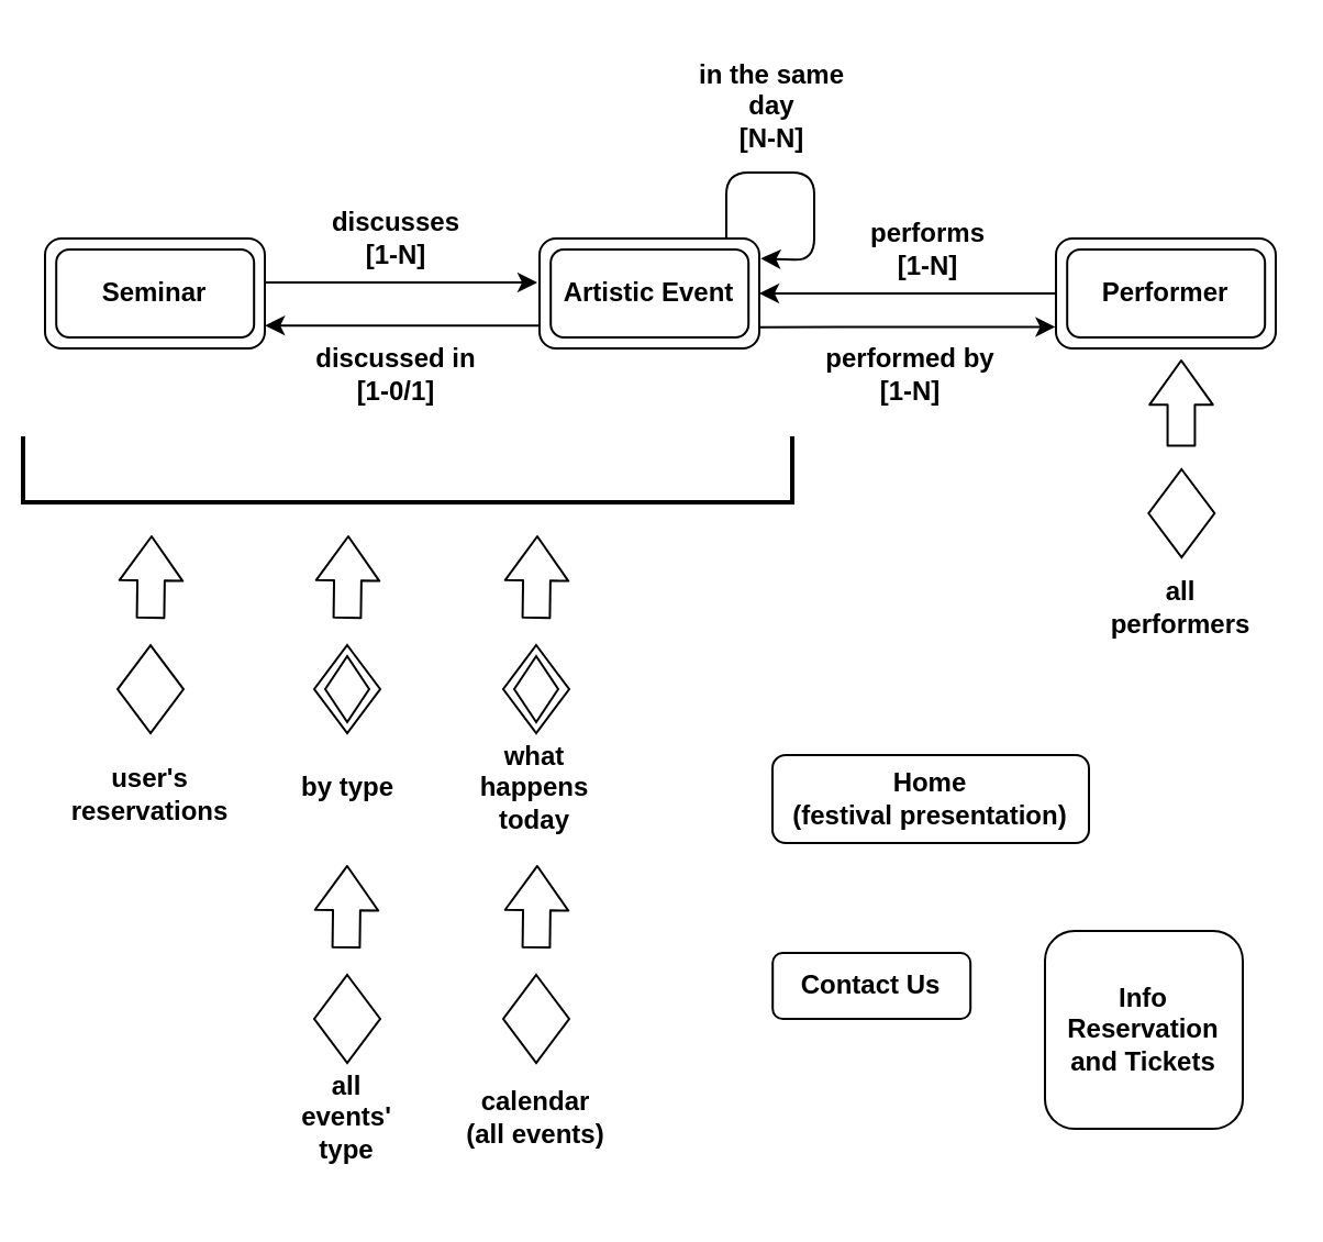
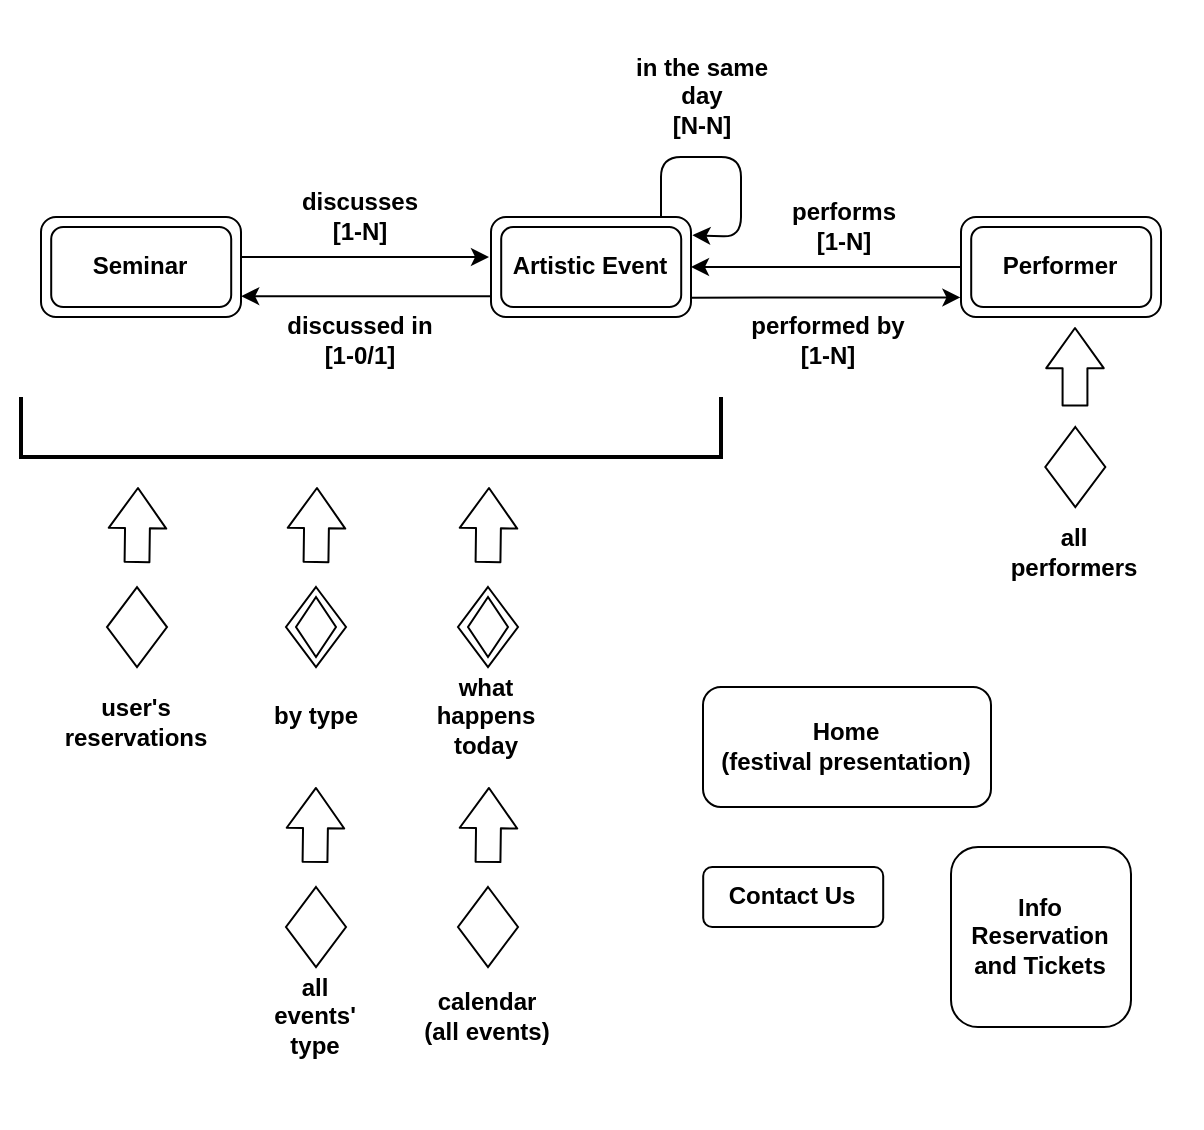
  <mxCell id="0" />
  <mxCell id="1" parent="0" />
  <mxCell id="2" value="" style="rounded=1;whiteSpace=wrap;html=1;comic=0;" parent="1" vertex="1"><mxGeometry x="480" y="108" width="100" height="50" as="geometry" /></mxCell>
  <mxCell id="3" value="&lt;b&gt;&lt;font style=&quot;font-size: 12px&quot;&gt;Contact Us&lt;/font&gt;&lt;/b&gt;" style="rounded=1;whiteSpace=wrap;html=1;comic=0;" parent="1" vertex="1"><mxGeometry x="351.103" y="433" width="90" height="30" as="geometry" /></mxCell>
  <mxCell id="4" value="&lt;b&gt;&lt;font style=&quot;font-size: 12px&quot;&gt;Info Reservation and Tickets&lt;br&gt;&lt;/font&gt;&lt;/b&gt;" style="rounded=1;whiteSpace=wrap;html=1;comic=0;" parent="1" vertex="1"><mxGeometry x="475" y="423" width="90" height="90" as="geometry" /></mxCell>
  <mxCell id="5" value="&lt;b&gt;&lt;font style=&quot;font-size: 12px&quot;&gt;Performer&lt;/font&gt;&lt;/b&gt;" style="rounded=1;whiteSpace=wrap;html=1;comic=0;" parent="1" vertex="1"><mxGeometry x="485.103" y="113" width="90" height="40" as="geometry" /></mxCell>
  <mxCell id="6" value="" style="rounded=1;whiteSpace=wrap;html=1;comic=0;" parent="1" vertex="1"><mxGeometry x="245" y="108" width="100" height="50" as="geometry" /></mxCell>
  <mxCell id="7" value="&lt;b&gt;&lt;font style=&quot;font-size: 12px&quot;&gt;Artistic Event&lt;br&gt;&lt;/font&gt;&lt;/b&gt;" style="rounded=1;whiteSpace=wrap;html=1;comic=0;" parent="1" vertex="1"><mxGeometry x="250.103" y="113" width="90" height="40" as="geometry" /></mxCell>
  <mxCell id="8" value="" style="rounded=1;whiteSpace=wrap;html=1;comic=0;" parent="1" vertex="1"><mxGeometry x="20" y="108" width="100" height="50" as="geometry" /></mxCell>
  <mxCell id="9" value="&lt;b&gt;&lt;font style=&quot;font-size: 12px&quot;&gt;Seminar&lt;/font&gt;&lt;/b&gt;" style="rounded=1;whiteSpace=wrap;html=1;comic=0;" parent="1" vertex="1"><mxGeometry x="25.103" y="113" width="90" height="40" as="geometry" /></mxCell>
  <mxCell id="10" value="" style="endArrow=classic;html=1;exitX=0;exitY=0.5;exitDx=0;exitDy=0;entryX=1;entryY=0.5;entryDx=0;entryDy=0;" parent="1" source="2" target="6" edge="1"><mxGeometry width="50" height="50" relative="1" as="geometry"><mxPoint x="270" y="-12" as="sourcePoint" /><mxPoint x="340" y="118" as="targetPoint" /></mxGeometry></mxCell>
  <mxCell id="11" value="" style="endArrow=classic;html=1;entryX=-0.003;entryY=0.804;entryDx=0;entryDy=0;exitX=0.995;exitY=0.807;exitDx=0;exitDy=0;exitPerimeter=0;entryPerimeter=0;" parent="1" source="6" target="2" edge="1"><mxGeometry width="50" height="50" relative="1" as="geometry"><mxPoint x="350" y="141" as="sourcePoint" /><mxPoint x="280" y="-2" as="targetPoint" /></mxGeometry></mxCell>
  <mxCell id="12" value="&lt;b&gt;performed by&lt;br&gt;[1-N]&lt;br&gt;&lt;/b&gt;" style="text;html=1;strokeColor=none;fillColor=none;align=center;verticalAlign=middle;whiteSpace=wrap;rounded=0;" parent="1" vertex="1"><mxGeometry x="374" y="150.5" width="80" height="38" as="geometry" /></mxCell>
  <mxCell id="13" value="&lt;b&gt;performs&lt;br&gt;[1-N]&lt;br&gt;&lt;/b&gt;" style="text;html=1;strokeColor=none;fillColor=none;align=center;verticalAlign=middle;whiteSpace=wrap;rounded=0;" parent="1" vertex="1"><mxGeometry x="390" y="88" width="64" height="50" as="geometry" /></mxCell>
  <mxCell id="14" value="" style="endArrow=classic;html=1;entryX=1.007;entryY=0.182;entryDx=0;entryDy=0;entryPerimeter=0;" parent="1" target="6" edge="1"><mxGeometry width="50" height="50" relative="1" as="geometry"><mxPoint x="330" y="108" as="sourcePoint" /><mxPoint x="350" y="118" as="targetPoint" /><Array as="points"><mxPoint x="330" y="78" /><mxPoint x="370" y="78" /><mxPoint x="370" y="118" /></Array></mxGeometry></mxCell>
  <mxCell id="15" value="&lt;b&gt;in the same day&lt;br&gt;[N-N]&lt;br&gt;&lt;/b&gt;" style="text;html=1;strokeColor=none;fillColor=none;align=center;verticalAlign=middle;whiteSpace=wrap;rounded=0;" parent="1" vertex="1"><mxGeometry x="316" y="20.5" width="70" height="55" as="geometry" /></mxCell>
  <mxCell id="16" value="" style="endArrow=classic;html=1;" parent="1" edge="1"><mxGeometry width="50" height="50" relative="1" as="geometry"><mxPoint x="120" y="128" as="sourcePoint" /><mxPoint x="244" y="128" as="targetPoint" /></mxGeometry></mxCell>
  <mxCell id="17" value="" style="endArrow=classic;html=1;entryX=1.001;entryY=0.792;entryDx=0;entryDy=0;exitX=-0.005;exitY=0.792;exitDx=0;exitDy=0;entryPerimeter=0;exitPerimeter=0;" parent="1" source="6" target="8" edge="1"><mxGeometry width="50" height="50" relative="1" as="geometry"><mxPoint x="80" y="188" as="sourcePoint" /><mxPoint x="60" y="158" as="targetPoint" /></mxGeometry></mxCell>
  <mxCell id="18" value="&lt;b&gt;discusses&lt;br&gt;[1-N]&lt;br&gt;&lt;/b&gt;" style="text;html=1;strokeColor=none;fillColor=none;align=center;verticalAlign=middle;whiteSpace=wrap;rounded=0;" parent="1" vertex="1"><mxGeometry x="140" y="85.5" width="80" height="45" as="geometry" /></mxCell>
  <mxCell id="19" value="&lt;b&gt;discussed in&lt;br&gt;[1-0/1]&lt;br&gt;&lt;/b&gt;" style="text;html=1;strokeColor=none;fillColor=none;align=center;verticalAlign=middle;whiteSpace=wrap;rounded=0;" parent="1" vertex="1"><mxGeometry x="140" y="147" width="80" height="45" as="geometry" /></mxCell>
  <mxCell id="20" value="" style="strokeWidth=2;html=1;shape=mxgraph.flowchart.annotation_1;align=left;pointerEvents=1;rotation=-90;" parent="1" vertex="1"><mxGeometry x="170" y="38" width="30" height="350" as="geometry" /></mxCell>
  <mxCell id="21" value="" style="shape=flexArrow;endArrow=classic;html=1;width=12.414;endSize=6.366;endWidth=15.343;" parent="1" edge="1"><mxGeometry width="50" height="50" relative="1" as="geometry"><mxPoint x="537" y="202.781" as="sourcePoint" /><mxPoint x="537" y="163" as="targetPoint" /><Array as="points" /></mxGeometry></mxCell>
  <mxCell id="22" value="" style="rhombus;html=1;align=center;whiteSpace=wrap;comic=0;strokeWidth=1;fontFamily=Comic Sans MS;fontStyle=1;" parent="1" vertex="1"><mxGeometry x="522.164" y="213" width="30" height="40" as="geometry" /></mxCell>
  <mxCell id="23" value="&lt;b&gt;all performers&lt;br&gt;&lt;/b&gt;" style="text;html=1;strokeColor=none;fillColor=none;align=center;verticalAlign=middle;whiteSpace=wrap;rounded=0;" parent="1" vertex="1"><mxGeometry x="502" y="253" width="70" height="45" as="geometry" /></mxCell>
  <mxCell id="24" value="" style="rhombus;html=1;align=center;whiteSpace=wrap;comic=0;strokeWidth=1;fontFamily=Comic Sans MS;fontStyle=1;" parent="1" vertex="1"><mxGeometry x="142.5" y="292.985" width="30" height="40" as="geometry" /></mxCell>
  <mxCell id="25" value="" style="rhombus;html=1;align=center;whiteSpace=wrap;comic=0;strokeWidth=1;fontFamily=Comic Sans MS;fontStyle=1;" parent="1" vertex="1"><mxGeometry x="147.5" y="297.985" width="20" height="30" as="geometry" /></mxCell>
  <mxCell id="26" value="" style="shape=flexArrow;endArrow=classic;html=1;width=12.414;endSize=6.366;endWidth=15.343;" parent="1" edge="1"><mxGeometry width="50" height="50" relative="1" as="geometry"><mxPoint x="157.5" y="281" as="sourcePoint" /><mxPoint x="158" y="243" as="targetPoint" /><Array as="points" /></mxGeometry></mxCell>
  <mxCell id="27" value="&lt;b&gt;by type&lt;br&gt;&lt;/b&gt;" style="text;html=1;strokeColor=none;fillColor=none;align=center;verticalAlign=middle;whiteSpace=wrap;rounded=0;" parent="1" vertex="1"><mxGeometry x="122.5" y="348" width="70" height="20" as="geometry" /></mxCell>
  <mxCell id="28" value="" style="rhombus;html=1;align=center;whiteSpace=wrap;comic=0;strokeWidth=1;fontFamily=Comic Sans MS;fontStyle=1;" parent="1" vertex="1"><mxGeometry x="228.5" y="292.985" width="30" height="40" as="geometry" /></mxCell>
  <mxCell id="29" value="" style="rhombus;html=1;align=center;whiteSpace=wrap;comic=0;strokeWidth=1;fontFamily=Comic Sans MS;fontStyle=1;" parent="1" vertex="1"><mxGeometry x="233.5" y="297.985" width="20" height="30" as="geometry" /></mxCell>
  <mxCell id="30" value="" style="shape=flexArrow;endArrow=classic;html=1;width=12.414;endSize=6.366;endWidth=15.343;" parent="1" edge="1"><mxGeometry width="50" height="50" relative="1" as="geometry"><mxPoint x="243.5" y="281" as="sourcePoint" /><mxPoint x="244" y="243" as="targetPoint" /><Array as="points" /></mxGeometry></mxCell>
  <mxCell id="31" value="&lt;b&gt;what happens today&lt;br&gt;&lt;/b&gt;" style="text;html=1;strokeColor=none;fillColor=none;align=center;verticalAlign=middle;whiteSpace=wrap;rounded=0;" parent="1" vertex="1"><mxGeometry x="208" y="333" width="70" height="50" as="geometry" /></mxCell>
  <mxCell id="32" value="" style="rhombus;html=1;align=center;whiteSpace=wrap;comic=0;strokeWidth=1;fontFamily=Comic Sans MS;fontStyle=1;" parent="1" vertex="1"><mxGeometry x="142.5" y="443" width="30" height="40" as="geometry" /></mxCell>
  <mxCell id="33" value="" style="rhombus;html=1;align=center;whiteSpace=wrap;comic=0;strokeWidth=1;fontFamily=Comic Sans MS;fontStyle=1;" parent="1" vertex="1"><mxGeometry x="228.5" y="443" width="30" height="40" as="geometry" /></mxCell>
  <mxCell id="34" value="" style="shape=flexArrow;endArrow=classic;html=1;width=12.414;endSize=6.366;endWidth=15.343;" parent="1" edge="1"><mxGeometry width="50" height="50" relative="1" as="geometry"><mxPoint x="157" y="430.978" as="sourcePoint" /><mxPoint x="157.5" y="392.978" as="targetPoint" /><Array as="points" /></mxGeometry></mxCell>
  <mxCell id="35" value="" style="shape=flexArrow;endArrow=classic;html=1;width=12.414;endSize=6.366;endWidth=15.343;" parent="1" edge="1"><mxGeometry width="50" height="50" relative="1" as="geometry"><mxPoint x="243.5" y="430.978" as="sourcePoint" /><mxPoint x="244" y="392.978" as="targetPoint" /><Array as="points" /></mxGeometry></mxCell>
  <mxCell id="36" value="&lt;b&gt;all events'&lt;br&gt;type&lt;br&gt;&lt;/b&gt;" style="text;html=1;strokeColor=none;fillColor=none;align=center;verticalAlign=middle;whiteSpace=wrap;rounded=0;" parent="1" vertex="1"><mxGeometry x="130" y="473" width="55" height="70" as="geometry" /></mxCell>
  <mxCell id="37" value="&lt;b&gt;calendar&lt;br&gt;(all events)&lt;br&gt;&lt;/b&gt;" style="text;html=1;strokeColor=none;fillColor=none;align=center;verticalAlign=middle;whiteSpace=wrap;rounded=0;" parent="1" vertex="1"><mxGeometry x="211" y="488" width="65" height="40" as="geometry" /></mxCell>
- <mxCell id="38" value="&lt;b&gt;Home&lt;br&gt;(festival presentation)&lt;br&gt;&lt;/b&gt;" style="rounded=1;whiteSpace=wrap;html=1;comic=0;" parent="1" vertex="1"><mxGeometry x="351" y="343" width="144" height="40" as="geometry" /></mxCell>
+ <mxCell id="38" value="&lt;b&gt;Home&lt;br&gt;(festival presentation)&lt;br&gt;&lt;/b&gt;" style="rounded=1;whiteSpace=wrap;html=1;comic=0;" parent="1" vertex="1"><mxGeometry x="351" y="343" width="144" height="60" as="geometry" /></mxCell>
  <mxCell id="39" value="" style="shape=flexArrow;endArrow=classic;html=1;width=12.414;endSize=6.366;endWidth=15.343;" edge="1" parent="1"><mxGeometry width="50" height="50" relative="1" as="geometry"><mxPoint x="68" y="281" as="sourcePoint" /><mxPoint x="68.5" y="243" as="targetPoint" /><Array as="points" /></mxGeometry></mxCell>
  <mxCell id="40" value="" style="rhombus;html=1;align=center;whiteSpace=wrap;comic=0;strokeWidth=1;fontFamily=Comic Sans MS;fontStyle=1;" vertex="1" parent="1"><mxGeometry x="53" y="293.035" width="30" height="40" as="geometry" /></mxCell>
  <mxCell id="41" value="&lt;b&gt;user's&lt;br&gt;reservations&lt;br&gt;&lt;/b&gt;" style="text;html=1;strokeColor=none;fillColor=none;align=center;verticalAlign=middle;whiteSpace=wrap;rounded=0;" vertex="1" parent="1"><mxGeometry x="34" y="323" width="68" height="75" as="geometry" /></mxCell>
